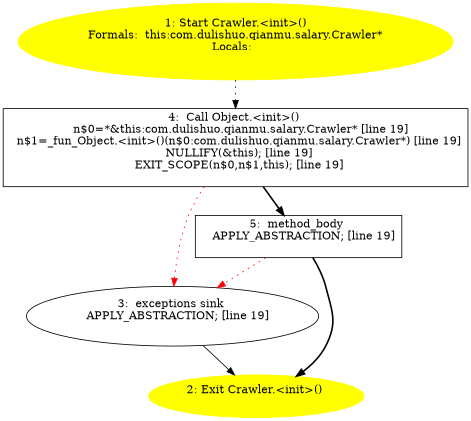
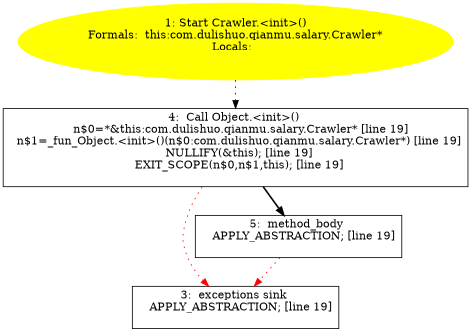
  digraph {
    node [shape=box]
    edge [style=dotted]
    n1 [color=yellow label="1: Start Crawler.<init>()\nFormals:  this:com.dulishuo.qianmu.salary.Crawler*\nLocals:  \n  " style=filled shape=""]
    n2 [label="4:  Call Object.<init>() \n   n$0=*&this:com.dulishuo.qianmu.salary.Crawler* [line 19]\n  n$1=_fun_Object.<init>()(n$0:com.dulishuo.qianmu.salary.Crawler*) [line 19]\n  NULLIFY(&this); [line 19]\n  EXIT_SCOPE(n$0,n$1,this); [line 19]\n "]
-   n3 [label="3:  exceptions sink \n   APPLY_ABSTRACTION; [line 19]\n " shape=ellipse]
+   n3 [label="3:  exceptions sink \n   APPLY_ABSTRACTION; [line 19]\n "]
    n4 [label="5:  method_body \n   APPLY_ABSTRACTION; [line 19]\n "]
-   n5 [color=yellow label="2: Exit Crawler.<init>() \n  " style=filled shape=""]
    n1 -> n2
    n2 -> n3 [color=red]
    n2 -> n4 [style=bold]
-   n3 -> n5 [style=solid]
    n4 -> n3 [color=red]
-   n4 -> n5 [style=bold]
  }
